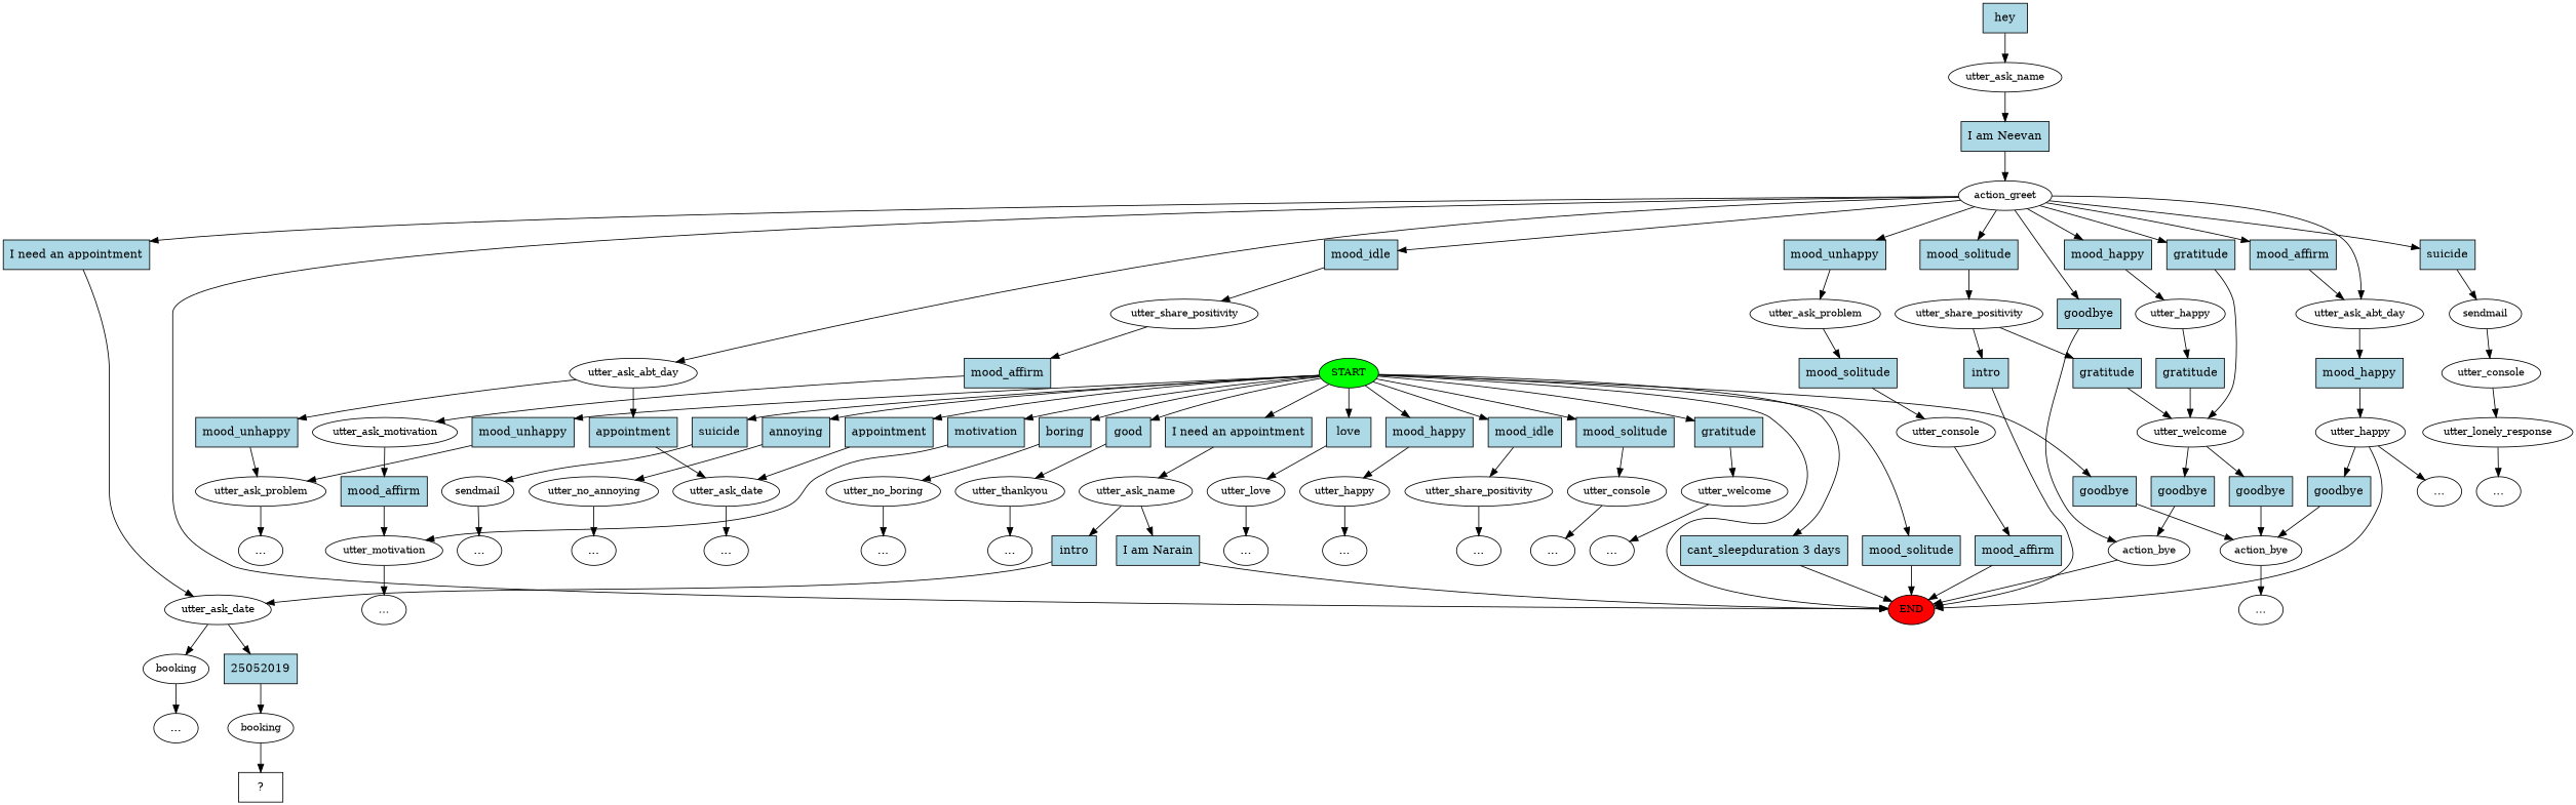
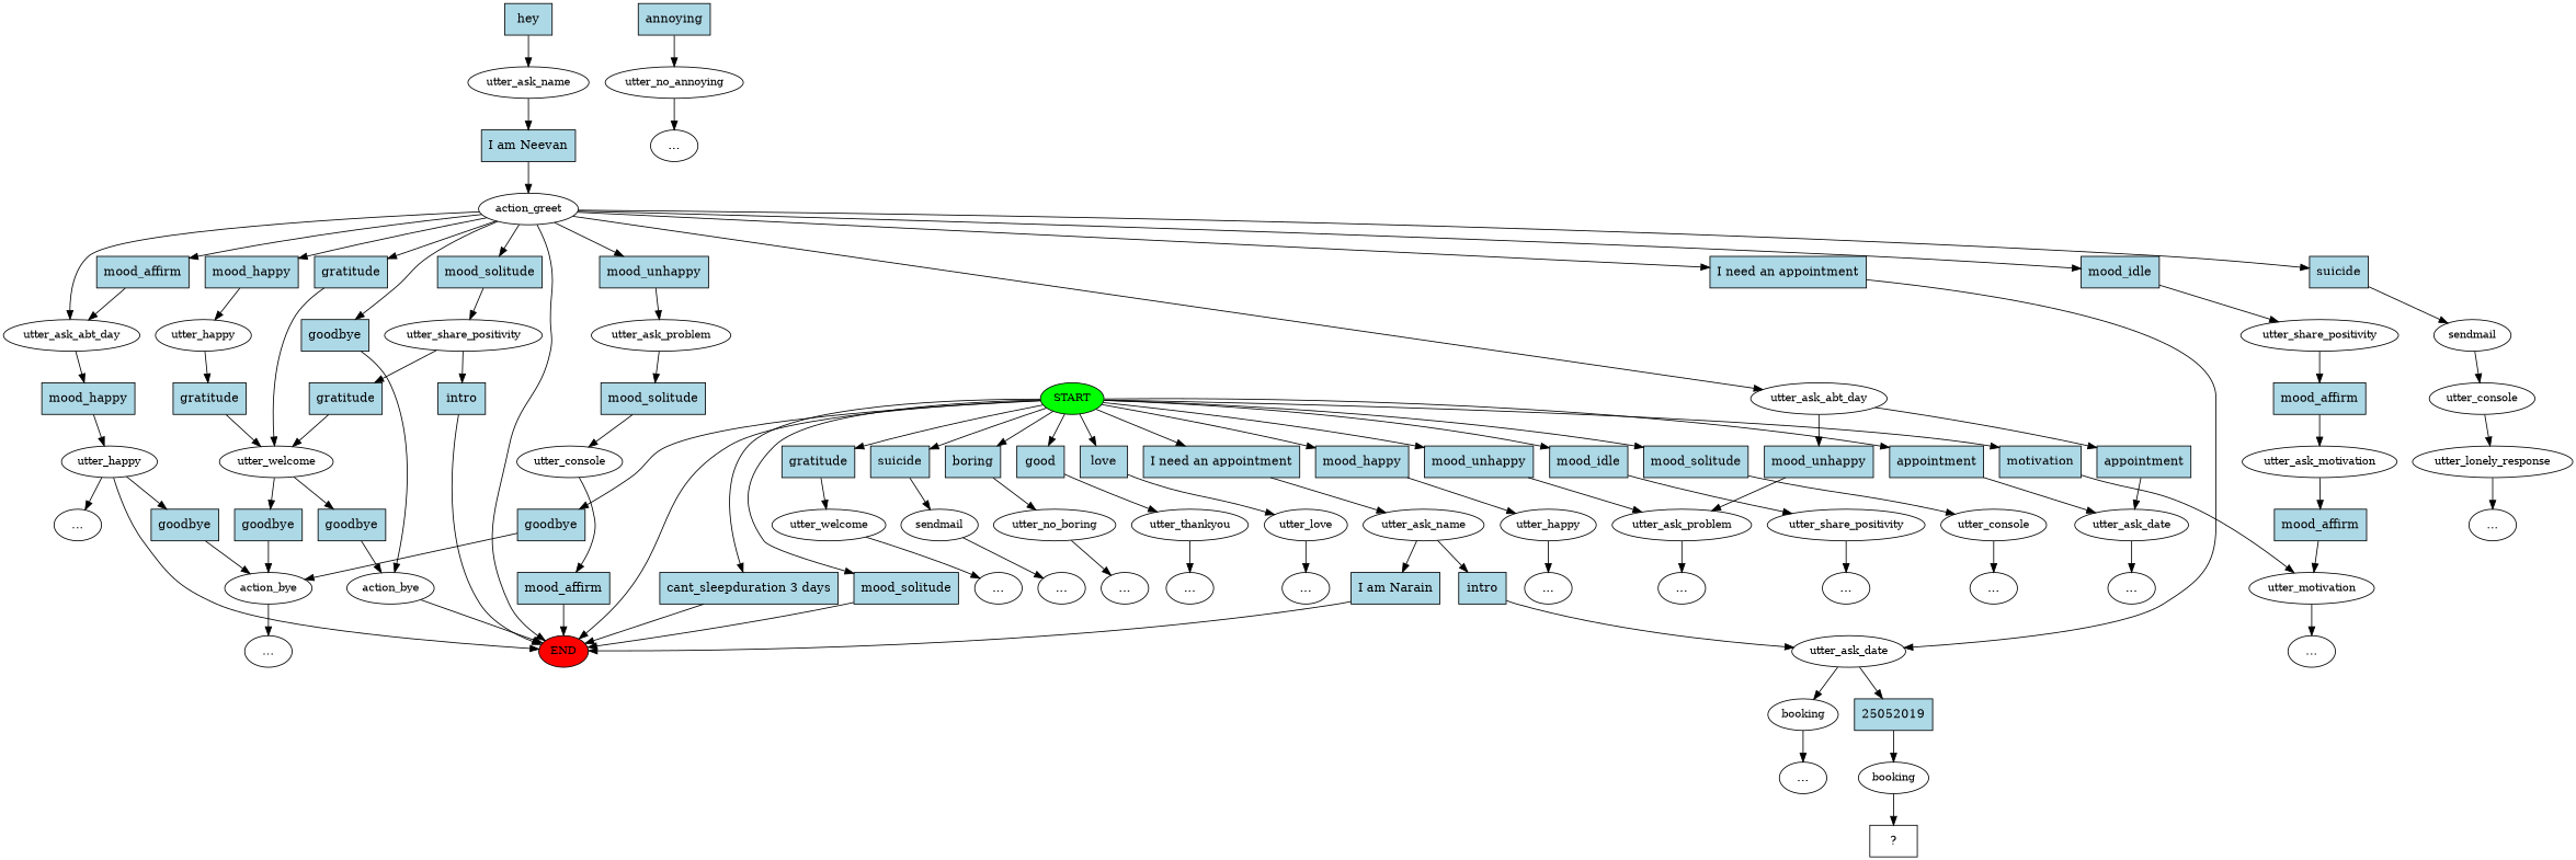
  digraph {
    n1 [fillcolor=green fontsize=12 label=START style=filled]
    n2 [fillcolor=red fontsize=12 label=END style=filled]
    n3 [fillcolor=lightblue label=goodbye shape=rect style=filled]
    n4 [fillcolor=lightblue label=mood_unhappy shape=rect style=filled]
    n5 [fillcolor=lightblue label=motivation shape=rect style=filled]
    n6 [fillcolor=lightblue label=gratitude shape=rect style=filled]
    n7 [fillcolor=lightblue label=suicide shape=rect style=filled]
    n8 [fillcolor=lightblue label=appointment shape=rect style=filled]
    n9 [fillcolor=lightblue label=annoying shape=rect style=filled]
    n10 [fillcolor=lightblue label=boring shape=rect style=filled]
    n11 [fillcolor=lightblue label=good shape=rect style=filled]
    n12 [fillcolor=lightblue label=love shape=rect style=filled]
    n13 [fillcolor=lightblue label="I need an appointment" shape=rect style=filled]
    n14 [fillcolor=lightblue label="cant_sleepduration 3 days" shape=rect style=filled]
    n15 [fillcolor=lightblue label=mood_solitude shape=rect style=filled]
    n16 [fillcolor=lightblue label=mood_happy shape=rect style=filled]
    n17 [fillcolor=lightblue label=mood_idle shape=rect style=filled]
    n18 [fillcolor=lightblue label=mood_solitude shape=rect style=filled]
    n19 [fillcolor=lightblue label=hey shape=rect style=filled]
    n20 [fontsize=12 label=utter_ask_name]
    n21 [fontsize=12 label=action_bye]
    n22 [fontsize=12 label=utter_ask_problem]
    n23 [fontsize=12 label=utter_motivation]
    n24 [fontsize=12 label=utter_welcome]
    n25 [fontsize=12 label=sendmail]
    n26 [fontsize=12 label=utter_ask_date]
    n27 [fontsize=12 label=utter_no_annoying]
    n28 [fontsize=12 label=utter_no_boring]
    n29 [fontsize=12 label=utter_thankyou]
    n30 [fontsize=12 label=utter_love]
    n31 [fontsize=12 label=utter_ask_name]
    n32 [fontsize=12 label=utter_happy]
    n33 [fontsize=12 label=utter_share_positivity]
    n34 [fontsize=12 label=utter_console]
    n35 [fillcolor=lightblue label="I am Neevan" shape=rect style=filled]
    n36 [fontsize=12 label=action_greet]
    n37 [fontsize=12 label=utter_ask_abt_day]
    n38 [fontsize=12 label=utter_ask_abt_day]
    n39 [fillcolor=lightblue label=mood_affirm shape=rect style=filled]
    n40 [fillcolor=lightblue label=mood_solitude shape=rect style=filled]
    n41 [fillcolor=lightblue label=gratitude shape=rect style=filled]
    n42 [fillcolor=lightblue label=mood_happy shape=rect style=filled]
    n43 [fillcolor=lightblue label=mood_idle shape=rect style=filled]
    n44 [fillcolor=lightblue label=mood_unhappy shape=rect style=filled]
    n45 [fillcolor=lightblue label=suicide shape=rect style=filled]
    n46 [fillcolor=lightblue label="I need an appointment" shape=rect style=filled]
    n47 [fillcolor=lightblue label=goodbye shape=rect style=filled]
    n48 [fillcolor=lightblue label=mood_happy shape=rect style=filled]
    n49 [fillcolor=lightblue label=mood_unhappy shape=rect style=filled]
    n50 [fillcolor=lightblue label=appointment shape=rect style=filled]
    n51 [fontsize=12 label=utter_share_positivity]
    n52 [fontsize=12 label=utter_welcome]
    n53 [fontsize=12 label=utter_happy]
    n54 [fontsize=12 label=utter_share_positivity]
    n55 [fontsize=12 label=utter_ask_problem]
    n56 [fontsize=12 label=sendmail]
    n57 [fontsize=12 label=utter_ask_date]
    n58 [fontsize=12 label=action_bye]
    n59 [label="..."]
    n60 [label="..."]
    n61 [label="..."]
    n62 [label="..."]
    n63 [label="..."]
    n64 [label="..."]
    n65 [label="..."]
    n66 [label="..."]
    n67 [label="..."]
    n68 [label="..."]
    n69 [fillcolor=lightblue label=intro shape=rect style=filled]
    n70 [fillcolor=lightblue label="I am Narain" shape=rect style=filled]
    n71 [fontsize=12 label=booking]
    n72 [fillcolor=lightblue label=25052019 shape=rect style=filled]
    n73 [label="..."]
    n74 [fontsize=12 label=booking]
    n75 [fontsize=12 label=utter_happy]
    n76 [label="..."]
    n77 [fillcolor=lightblue label=goodbye shape=rect style=filled]
    n78 [fillcolor=lightblue label=intro shape=rect style=filled]
    n79 [fillcolor=lightblue label=gratitude shape=rect style=filled]
    n80 [fillcolor=lightblue label=goodbye shape=rect style=filled]
    n81 [fillcolor=lightblue label=goodbye shape=rect style=filled]
    n82 [fillcolor=lightblue label=gratitude shape=rect style=filled]
    n83 [fillcolor=lightblue label=mood_affirm shape=rect style=filled]
    n84 [fontsize=12 label=utter_ask_motivation]
    n85 [fillcolor=lightblue label=mood_affirm shape=rect style=filled]
    n86 [fillcolor=lightblue label=mood_solitude shape=rect style=filled]
    n87 [fontsize=12 label=utter_console]
    n88 [fillcolor=lightblue label=mood_affirm shape=rect style=filled]
    n89 [label="..."]
    n90 [label="..."]
    n91 [label="..."]
    n92 [fontsize=12 label=utter_console]
    n93 [fontsize=12 label=utter_lonely_response]
    n94 [label="..."]
    n95 [label="  ?  " shape=rect]
    n1 -> n2
    n1 -> n3
    n1 -> n4
    n1 -> n5
    n1 -> n6
    n1 -> n7
    n1 -> n8
-   n1 -> n9
    n1 -> n10
    n1 -> n11
    n1 -> n12
    n1 -> n13
    n1 -> n14
    n1 -> n15
    n1 -> n16
    n1 -> n17
    n1 -> n18
    n3 -> n21
    n4 -> n22
    n5 -> n23
    n6 -> n24
    n7 -> n25
    n8 -> n26
    n9 -> n27
    n10 -> n28
    n11 -> n29
    n12 -> n30
    n13 -> n31
    n14 -> n2
    n15 -> n2
    n16 -> n32
    n17 -> n33
    n18 -> n34
    n19 -> n20
    n20 -> n35
    n21 -> n59
    n22 -> n60
    n23 -> n61
    n24 -> n62
    n25 -> n63
    n26 -> n64
    n27 -> n65
    n28 -> n66
    n29 -> n67
    n30 -> n68
    n31 -> n69
    n31 -> n70
    n32 -> n89
    n33 -> n90
    n34 -> n91
    n35 -> n36
    n36 -> n2
    n36 -> n37
    n36 -> n38
    n36 -> n39
    n36 -> n40
    n36 -> n41
    n36 -> n42
    n36 -> n43
    n36 -> n44
    n36 -> n45
    n36 -> n46
    n36 -> n47
    n37 -> n48
    n38 -> n49
    n38 -> n50
    n39 -> n37
    n40 -> n51
    n41 -> n52
    n42 -> n53
    n43 -> n54
    n44 -> n55
    n45 -> n56
    n46 -> n57
    n47 -> n58
    n48 -> n75
    n49 -> n22
    n50 -> n26
    n51 -> n78
    n51 -> n79
    n52 -> n80
    n52 -> n81
    n53 -> n82
    n54 -> n83
    n55 -> n86
    n56 -> n92
    n57 -> n71
    n57 -> n72
    n58 -> n2
    n69 -> n57
    n70 -> n2
    n71 -> n73
    n72 -> n74
    n74 -> n95
    n75 -> n2
    n75 -> n76
    n75 -> n77
    n77 -> n21
    n78 -> n2
    n79 -> n52
    n80 -> n58
    n81 -> n21
    n82 -> n52
    n83 -> n84
    n84 -> n85
    n85 -> n23
    n86 -> n87
    n87 -> n88
    n88 -> n2
    n92 -> n93
    n93 -> n94
  }
